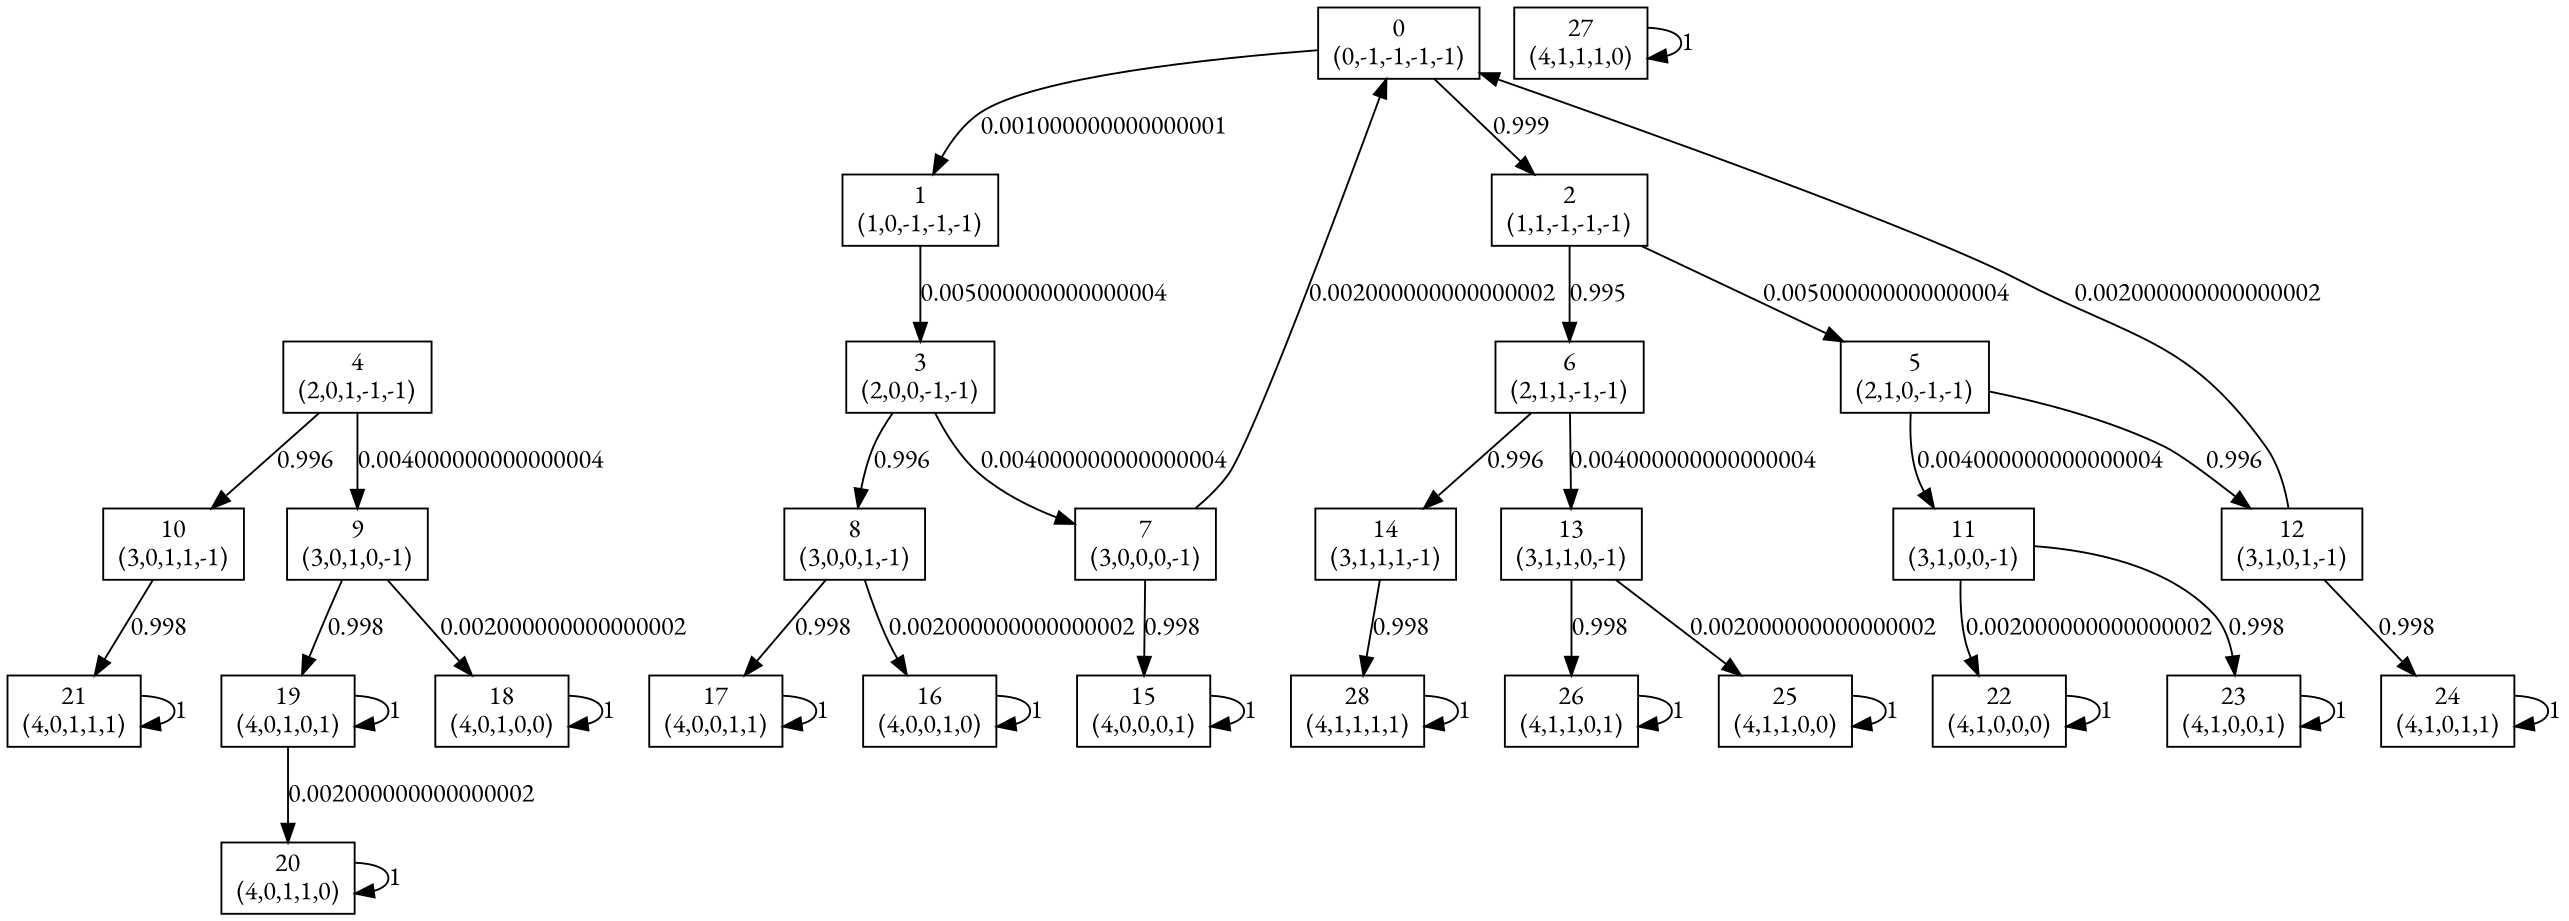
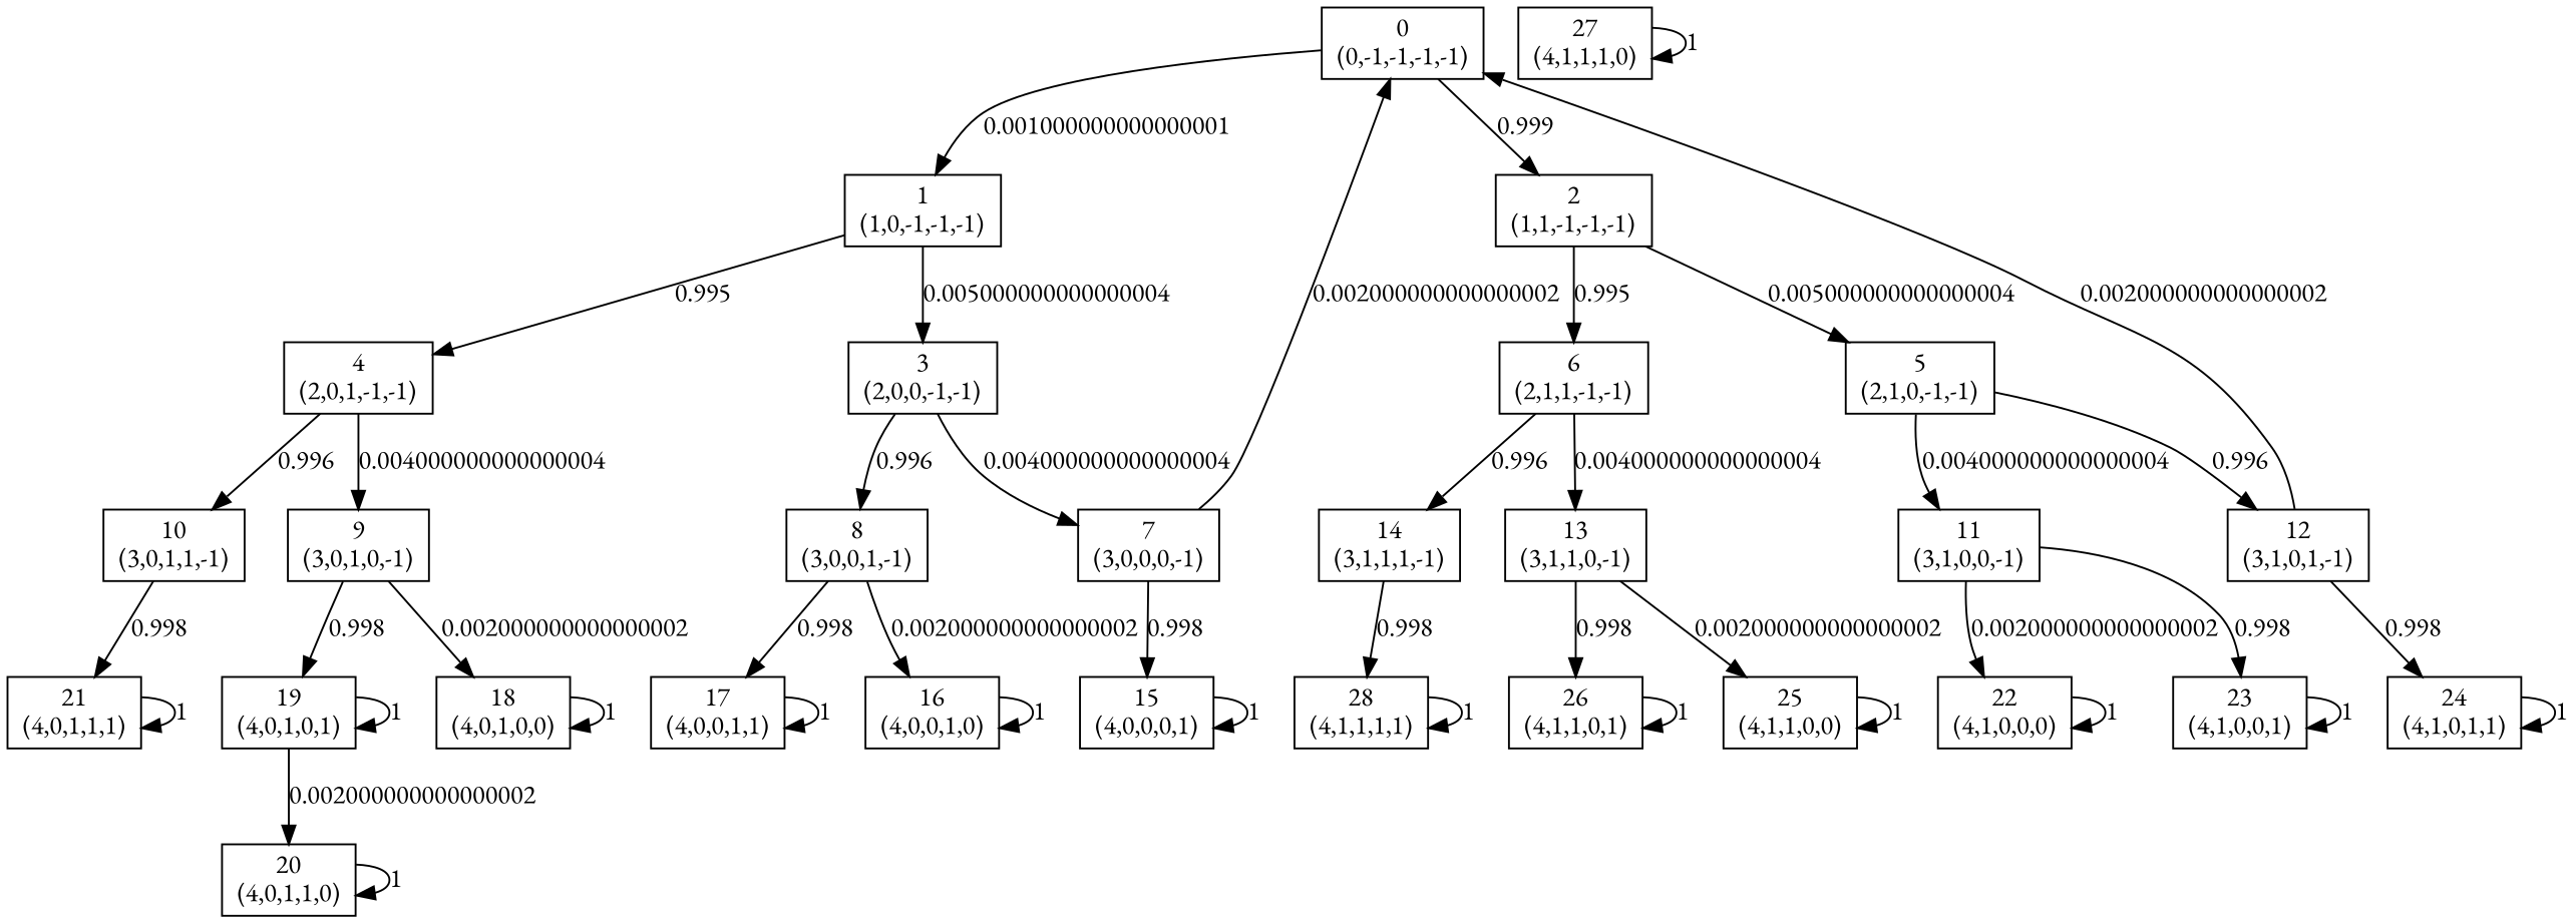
  digraph {
    fontname="EB Garamond"
    node [fontname="EB Garamond" shape=box]
    edge [fontname="EB Garamond"]
    n1 [label="0\n(0,-1,-1,-1,-1)"]
    n2 [label="1\n(1,0,-1,-1,-1)"]
    n3 [label="2\n(1,1,-1,-1,-1)"]
    n4 [label="3\n(2,0,0,-1,-1)"]
    n5 [label="4\n(2,0,1,-1,-1)"]
    n6 [label="5\n(2,1,0,-1,-1)"]
    n7 [label="6\n(2,1,1,-1,-1)"]
    n8 [label="7\n(3,0,0,0,-1)"]
    n9 [label="8\n(3,0,0,1,-1)"]
    n10 [label="9\n(3,0,1,0,-1)"]
    n11 [label="10\n(3,0,1,1,-1)"]
    n12 [label="11\n(3,1,0,0,-1)"]
    n13 [label="12\n(3,1,0,1,-1)"]
    n14 [label="13\n(3,1,1,0,-1)"]
    n15 [label="14\n(3,1,1,1,-1)"]
    n16 [label="15\n(4,0,0,0,1)"]
    n17 [label="16\n(4,0,0,1,0)"]
    n18 [label="17\n(4,0,0,1,1)"]
    n19 [label="18\n(4,0,1,0,0)"]
    n20 [label="19\n(4,0,1,0,1)"]
    n21 [label="21\n(4,0,1,1,1)"]
    n22 [label="22\n(4,1,0,0,0)"]
    n23 [label="23\n(4,1,0,0,1)"]
    n24 [label="24\n(4,1,0,1,1)"]
    n25 [label="25\n(4,1,1,0,0)"]
    n26 [label="26\n(4,1,1,0,1)"]
    n27 [label="28\n(4,1,1,1,1)"]
    n28 [label="20\n(4,0,1,1,0)"]
    n29 [label="27\n(4,1,1,1,0)"]
    n1 -> n2 [label=0.001000000000000001]
    n1 -> n3 [label=0.999]
    n2 -> n4 [label=0.005000000000000004]
+   n2 -> n5 [label=0.995]
    n3 -> n6 [label=0.005000000000000004]
    n3 -> n7 [label=0.995]
    n4 -> n8 [label=0.004000000000000004]
    n4 -> n9 [label=0.996]
    n5 -> n10 [label=0.004000000000000004]
    n5 -> n11 [label=0.996]
    n6 -> n12 [label=0.004000000000000004]
    n6 -> n13 [label=0.996]
    n7 -> n14 [label=0.004000000000000004]
    n7 -> n15 [label=0.996]
    n8 -> n1 [label=0.002000000000000002]
    n8 -> n16 [label=0.998]
    n9 -> n17 [label=0.002000000000000002]
    n9 -> n18 [label=0.998]
    n10 -> n19 [label=0.002000000000000002]
    n10 -> n20 [label=0.998]
    n11 -> n21 [label=0.998]
    n12 -> n22 [label=0.002000000000000002]
    n12 -> n23 [label=0.998]
    n13 -> n1 [label=0.002000000000000002]
    n13 -> n24 [label=0.998]
    n14 -> n25 [label=0.002000000000000002]
    n14 -> n26 [label=0.998]
    n15 -> n27 [label=0.998]
    n16 -> n16 [label=1]
    n17 -> n17 [label=1]
    n18 -> n18 [label=1]
    n19 -> n19 [label=1]
    n20 -> n20 [label=1]
    n20 -> n28 [label=0.002000000000000002]
    n21 -> n21 [label=1]
    n22 -> n22 [label=1]
    n23 -> n23 [label=1]
    n24 -> n24 [label=1]
    n25 -> n25 [label=1]
    n26 -> n26 [label=1]
    n27 -> n27 [label=1]
    n28 -> n28 [label=1]
    n29 -> n29 [label=1]
  }
